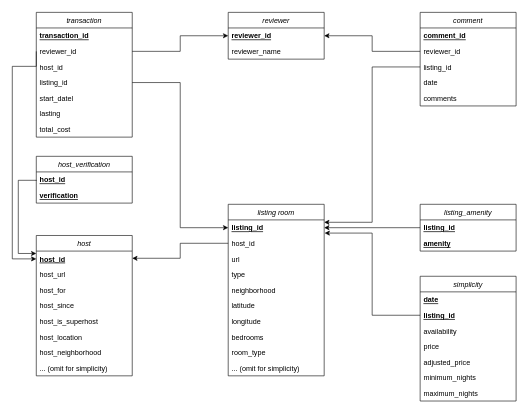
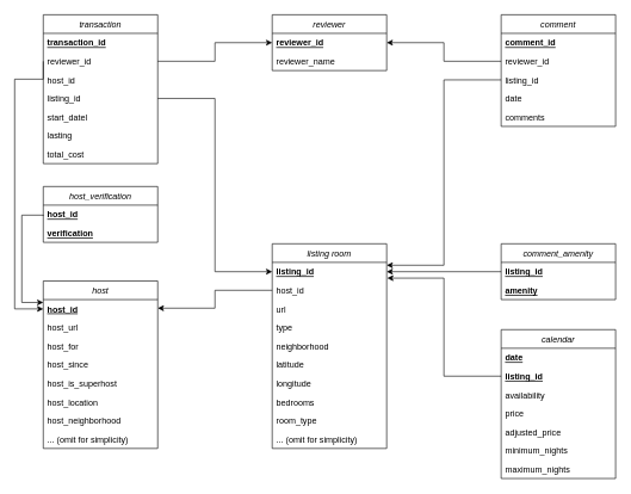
  <mxCell id="0" />
  <mxCell id="1" parent="0" />
  <mxCell id="2" value="transaction" style="swimlane;fontStyle=2;align=center;verticalAlign=top;childLayout=stackLayout;horizontal=1;startSize=26;horizontalStack=0;resizeParent=1;resizeLast=0;collapsible=1;marginBottom=0;rounded=0;shadow=0;strokeWidth=1;" parent="1" vertex="1"><mxGeometry x="60" y="20" width="160" height="208" as="geometry"><mxRectangle x="230" y="140" width="160" height="26" as="alternateBounds" /></mxGeometry></mxCell>
  <mxCell id="3" value="transaction_id" style="text;align=left;verticalAlign=top;spacingLeft=4;spacingRight=4;overflow=hidden;rotatable=0;points=[[0,0.5],[1,0.5]];portConstraint=eastwest;fontStyle=5" parent="2" vertex="1"><mxGeometry y="26" width="160" height="26" as="geometry" /></mxCell>
  <mxCell id="4" value="reviewer_id" style="text;align=left;verticalAlign=top;spacingLeft=4;spacingRight=4;overflow=hidden;rotatable=0;points=[[0,0.5],[1,0.5]];portConstraint=eastwest;rounded=0;shadow=0;html=0;" parent="2" vertex="1"><mxGeometry y="52" width="160" height="26" as="geometry" /></mxCell>
  <mxCell id="5" value="host_id" style="text;align=left;verticalAlign=top;spacingLeft=4;spacingRight=4;overflow=hidden;rotatable=0;points=[[0,0.5],[1,0.5]];portConstraint=eastwest;rounded=0;shadow=0;html=0;" parent="2" vertex="1"><mxGeometry y="78" width="160" height="26" as="geometry" /></mxCell>
  <mxCell id="6" value="listing_id" style="text;align=left;verticalAlign=top;spacingLeft=4;spacingRight=4;overflow=hidden;rotatable=0;points=[[0,0.5],[1,0.5]];portConstraint=eastwest;rounded=0;shadow=0;html=0;" parent="2" vertex="1"><mxGeometry y="104" width="160" height="26" as="geometry" /></mxCell>
  <mxCell id="7" value="start_datel" style="text;align=left;verticalAlign=top;spacingLeft=4;spacingRight=4;overflow=hidden;rotatable=0;points=[[0,0.5],[1,0.5]];portConstraint=eastwest;rounded=0;shadow=0;html=0;" parent="2" vertex="1"><mxGeometry y="130" width="160" height="26" as="geometry" /></mxCell>
  <mxCell id="8" value="lasting" style="text;align=left;verticalAlign=top;spacingLeft=4;spacingRight=4;overflow=hidden;rotatable=0;points=[[0,0.5],[1,0.5]];portConstraint=eastwest;rounded=0;shadow=0;html=0;" parent="2" vertex="1"><mxGeometry y="156" width="160" height="26" as="geometry" /></mxCell>
  <mxCell id="9" value="total_cost" style="text;align=left;verticalAlign=top;spacingLeft=4;spacingRight=4;overflow=hidden;rotatable=0;points=[[0,0.5],[1,0.5]];portConstraint=eastwest;rounded=0;shadow=0;html=0;" parent="2" vertex="1"><mxGeometry y="182" width="160" height="26" as="geometry" /></mxCell>
  <mxCell id="10" value="host" style="swimlane;fontStyle=2;align=center;verticalAlign=top;childLayout=stackLayout;horizontal=1;startSize=26;horizontalStack=0;resizeParent=1;resizeLast=0;collapsible=1;marginBottom=0;rounded=0;shadow=0;strokeWidth=1;" parent="1" vertex="1"><mxGeometry x="60" y="392" width="160" height="234" as="geometry"><mxRectangle x="230" y="140" width="160" height="26" as="alternateBounds" /></mxGeometry></mxCell>
  <mxCell id="11" value="host_id" style="text;align=left;verticalAlign=top;spacingLeft=4;spacingRight=4;overflow=hidden;rotatable=0;points=[[0,0.5],[1,0.5]];portConstraint=eastwest;fontStyle=5" parent="10" vertex="1"><mxGeometry y="26" width="160" height="26" as="geometry" /></mxCell>
  <mxCell id="12" value="host_url" style="text;align=left;verticalAlign=top;spacingLeft=4;spacingRight=4;overflow=hidden;rotatable=0;points=[[0,0.5],[1,0.5]];portConstraint=eastwest;rounded=0;shadow=0;html=0;" parent="10" vertex="1"><mxGeometry y="52" width="160" height="26" as="geometry" /></mxCell>
  <mxCell id="13" value="host_for" style="text;align=left;verticalAlign=top;spacingLeft=4;spacingRight=4;overflow=hidden;rotatable=0;points=[[0,0.5],[1,0.5]];portConstraint=eastwest;rounded=0;shadow=0;html=0;" parent="10" vertex="1"><mxGeometry y="78" width="160" height="26" as="geometry" /></mxCell>
  <mxCell id="14" value="host_since" style="text;align=left;verticalAlign=top;spacingLeft=4;spacingRight=4;overflow=hidden;rotatable=0;points=[[0,0.5],[1,0.5]];portConstraint=eastwest;rounded=0;shadow=0;html=0;" parent="10" vertex="1"><mxGeometry y="104" width="160" height="26" as="geometry" /></mxCell>
  <mxCell id="15" value="host_is_superhost" style="text;align=left;verticalAlign=top;spacingLeft=4;spacingRight=4;overflow=hidden;rotatable=0;points=[[0,0.5],[1,0.5]];portConstraint=eastwest;rounded=0;shadow=0;html=0;" parent="10" vertex="1"><mxGeometry y="130" width="160" height="26" as="geometry" /></mxCell>
  <mxCell id="16" value="host_location" style="text;align=left;verticalAlign=top;spacingLeft=4;spacingRight=4;overflow=hidden;rotatable=0;points=[[0,0.5],[1,0.5]];portConstraint=eastwest;rounded=0;shadow=0;html=0;" parent="10" vertex="1"><mxGeometry y="156" width="160" height="26" as="geometry" /></mxCell>
  <mxCell id="17" value="host_neighborhood" style="text;align=left;verticalAlign=top;spacingLeft=4;spacingRight=4;overflow=hidden;rotatable=0;points=[[0,0.5],[1,0.5]];portConstraint=eastwest;rounded=0;shadow=0;html=0;" parent="10" vertex="1"><mxGeometry y="182" width="160" height="26" as="geometry" /></mxCell>
  <mxCell id="18" value="... (omit for simplicity)" style="text;align=left;verticalAlign=top;spacingLeft=4;spacingRight=4;overflow=hidden;rotatable=0;points=[[0,0.5],[1,0.5]];portConstraint=eastwest;rounded=0;shadow=0;html=0;" parent="10" vertex="1"><mxGeometry y="208" width="160" height="26" as="geometry" /></mxCell>
  <mxCell id="19" value="reviewer" style="swimlane;fontStyle=2;align=center;verticalAlign=top;childLayout=stackLayout;horizontal=1;startSize=26;horizontalStack=0;resizeParent=1;resizeLast=0;collapsible=1;marginBottom=0;rounded=0;shadow=0;strokeWidth=1;" parent="1" vertex="1"><mxGeometry x="380" y="20" width="160" height="78" as="geometry"><mxRectangle x="230" y="140" width="160" height="26" as="alternateBounds" /></mxGeometry></mxCell>
  <mxCell id="20" value="reviewer_id" style="text;align=left;verticalAlign=top;spacingLeft=4;spacingRight=4;overflow=hidden;rotatable=0;points=[[0,0.5],[1,0.5]];portConstraint=eastwest;fontStyle=5" parent="19" vertex="1"><mxGeometry y="26" width="160" height="26" as="geometry" /></mxCell>
  <mxCell id="21" value="reviewer_name" style="text;align=left;verticalAlign=top;spacingLeft=4;spacingRight=4;overflow=hidden;rotatable=0;points=[[0,0.5],[1,0.5]];portConstraint=eastwest;rounded=0;shadow=0;html=0;" parent="19" vertex="1"><mxGeometry y="52" width="160" height="26" as="geometry" /></mxCell>
  <mxCell id="22" value="listing room" style="swimlane;fontStyle=2;align=center;verticalAlign=top;childLayout=stackLayout;horizontal=1;startSize=26;horizontalStack=0;resizeParent=1;resizeLast=0;collapsible=1;marginBottom=0;rounded=0;shadow=0;strokeWidth=1;" parent="1" vertex="1"><mxGeometry x="380" y="340" width="160" height="286" as="geometry"><mxRectangle x="230" y="140" width="160" height="26" as="alternateBounds" /></mxGeometry></mxCell>
  <mxCell id="23" value="listing_id" style="text;align=left;verticalAlign=top;spacingLeft=4;spacingRight=4;overflow=hidden;rotatable=0;points=[[0,0.5],[1,0.5]];portConstraint=eastwest;fontStyle=5" parent="22" vertex="1"><mxGeometry y="26" width="160" height="26" as="geometry" /></mxCell>
  <mxCell id="24" value="host_id" style="text;align=left;verticalAlign=top;spacingLeft=4;spacingRight=4;overflow=hidden;rotatable=0;points=[[0,0.5],[1,0.5]];portConstraint=eastwest;rounded=0;shadow=0;html=0;" parent="22" vertex="1"><mxGeometry y="52" width="160" height="26" as="geometry" /></mxCell>
  <mxCell id="25" value="url" style="text;align=left;verticalAlign=top;spacingLeft=4;spacingRight=4;overflow=hidden;rotatable=0;points=[[0,0.5],[1,0.5]];portConstraint=eastwest;rounded=0;shadow=0;html=0;" parent="22" vertex="1"><mxGeometry y="78" width="160" height="26" as="geometry" /></mxCell>
  <mxCell id="26" value="type" style="text;align=left;verticalAlign=top;spacingLeft=4;spacingRight=4;overflow=hidden;rotatable=0;points=[[0,0.5],[1,0.5]];portConstraint=eastwest;rounded=0;shadow=0;html=0;" parent="22" vertex="1"><mxGeometry y="104" width="160" height="26" as="geometry" /></mxCell>
  <mxCell id="27" value="neighborhood" style="text;align=left;verticalAlign=top;spacingLeft=4;spacingRight=4;overflow=hidden;rotatable=0;points=[[0,0.5],[1,0.5]];portConstraint=eastwest;rounded=0;shadow=0;html=0;" parent="22" vertex="1"><mxGeometry y="130" width="160" height="26" as="geometry" /></mxCell>
  <mxCell id="28" value="latitude" style="text;align=left;verticalAlign=top;spacingLeft=4;spacingRight=4;overflow=hidden;rotatable=0;points=[[0,0.5],[1,0.5]];portConstraint=eastwest;rounded=0;shadow=0;html=0;" parent="22" vertex="1"><mxGeometry y="156" width="160" height="26" as="geometry" /></mxCell>
  <mxCell id="29" value="longitude" style="text;align=left;verticalAlign=top;spacingLeft=4;spacingRight=4;overflow=hidden;rotatable=0;points=[[0,0.5],[1,0.5]];portConstraint=eastwest;rounded=0;shadow=0;html=0;" parent="22" vertex="1"><mxGeometry y="182" width="160" height="26" as="geometry" /></mxCell>
  <mxCell id="30" value="bedrooms" style="text;align=left;verticalAlign=top;spacingLeft=4;spacingRight=4;overflow=hidden;rotatable=0;points=[[0,0.5],[1,0.5]];portConstraint=eastwest;rounded=0;shadow=0;html=0;" parent="22" vertex="1"><mxGeometry y="208" width="160" height="26" as="geometry" /></mxCell>
  <mxCell id="31" value="room_type" style="text;align=left;verticalAlign=top;spacingLeft=4;spacingRight=4;overflow=hidden;rotatable=0;points=[[0,0.5],[1,0.5]];portConstraint=eastwest;rounded=0;shadow=0;html=0;" parent="22" vertex="1"><mxGeometry y="234" width="160" height="26" as="geometry" /></mxCell>
  <mxCell id="32" value="... (omit for simplicity)" style="text;align=left;verticalAlign=top;spacingLeft=4;spacingRight=4;overflow=hidden;rotatable=0;points=[[0,0.5],[1,0.5]];portConstraint=eastwest;rounded=0;shadow=0;html=0;" parent="22" vertex="1"><mxGeometry y="260" width="160" height="26" as="geometry" /></mxCell>
- <mxCell id="33" value="listing_amenity" style="swimlane;fontStyle=2;align=center;verticalAlign=top;childLayout=stackLayout;horizontal=1;startSize=26;horizontalStack=0;resizeParent=1;resizeLast=0;collapsible=1;marginBottom=0;rounded=0;shadow=0;strokeWidth=1;" parent="1" vertex="1"><mxGeometry x="700" y="340" width="160" height="78" as="geometry"><mxRectangle x="230" y="140" width="160" height="26" as="alternateBounds" /></mxGeometry></mxCell>
+ <mxCell id="33" value="comment_amenity" style="swimlane;fontStyle=2;align=center;verticalAlign=top;childLayout=stackLayout;horizontal=1;startSize=26;horizontalStack=0;resizeParent=1;resizeLast=0;collapsible=1;marginBottom=0;rounded=0;shadow=0;strokeWidth=1;" parent="1" vertex="1"><mxGeometry x="700" y="340" width="160" height="78" as="geometry"><mxRectangle x="230" y="140" width="160" height="26" as="alternateBounds" /></mxGeometry></mxCell>
  <mxCell id="34" value="listing_id" style="text;align=left;verticalAlign=top;spacingLeft=4;spacingRight=4;overflow=hidden;rotatable=0;points=[[0,0.5],[1,0.5]];portConstraint=eastwest;fontStyle=5" parent="33" vertex="1"><mxGeometry y="26" width="160" height="26" as="geometry" /></mxCell>
  <mxCell id="35" value="amenity" style="text;align=left;verticalAlign=top;spacingLeft=4;spacingRight=4;overflow=hidden;rotatable=0;points=[[0,0.5],[1,0.5]];portConstraint=eastwest;rounded=0;shadow=0;html=0;fontStyle=5" parent="33" vertex="1"><mxGeometry y="52" width="160" height="26" as="geometry" /></mxCell>
- <mxCell id="36" value="simplicity" style="swimlane;fontStyle=2;align=center;verticalAlign=top;childLayout=stackLayout;horizontal=1;startSize=26;horizontalStack=0;resizeParent=1;resizeLast=0;collapsible=1;marginBottom=0;rounded=0;shadow=0;strokeWidth=1;" parent="1" vertex="1"><mxGeometry x="700" y="460" width="160" height="208" as="geometry"><mxRectangle x="230" y="140" width="160" height="26" as="alternateBounds" /></mxGeometry></mxCell>
+ <mxCell id="36" value="calendar" style="swimlane;fontStyle=2;align=center;verticalAlign=top;childLayout=stackLayout;horizontal=1;startSize=26;horizontalStack=0;resizeParent=1;resizeLast=0;collapsible=1;marginBottom=0;rounded=0;shadow=0;strokeWidth=1;" parent="1" vertex="1"><mxGeometry x="700" y="460" width="160" height="208" as="geometry"><mxRectangle x="230" y="140" width="160" height="26" as="alternateBounds" /></mxGeometry></mxCell>
  <mxCell id="37" value="date" style="text;align=left;verticalAlign=top;spacingLeft=4;spacingRight=4;overflow=hidden;rotatable=0;points=[[0,0.5],[1,0.5]];portConstraint=eastwest;fontStyle=5" parent="36" vertex="1"><mxGeometry y="26" width="160" height="26" as="geometry" /></mxCell>
  <mxCell id="38" value="listing_id" style="text;align=left;verticalAlign=top;spacingLeft=4;spacingRight=4;overflow=hidden;rotatable=0;points=[[0,0.5],[1,0.5]];portConstraint=eastwest;rounded=0;shadow=0;html=0;fontStyle=5" parent="36" vertex="1"><mxGeometry y="52" width="160" height="26" as="geometry" /></mxCell>
  <mxCell id="39" value="availability" style="text;align=left;verticalAlign=top;spacingLeft=4;spacingRight=4;overflow=hidden;rotatable=0;points=[[0,0.5],[1,0.5]];portConstraint=eastwest;rounded=0;shadow=0;html=0;" parent="36" vertex="1"><mxGeometry y="78" width="160" height="26" as="geometry" /></mxCell>
  <mxCell id="40" value="price" style="text;align=left;verticalAlign=top;spacingLeft=4;spacingRight=4;overflow=hidden;rotatable=0;points=[[0,0.5],[1,0.5]];portConstraint=eastwest;rounded=0;shadow=0;html=0;" parent="36" vertex="1"><mxGeometry y="104" width="160" height="26" as="geometry" /></mxCell>
  <mxCell id="41" value="adjusted_price" style="text;align=left;verticalAlign=top;spacingLeft=4;spacingRight=4;overflow=hidden;rotatable=0;points=[[0,0.5],[1,0.5]];portConstraint=eastwest;rounded=0;shadow=0;html=0;" parent="36" vertex="1"><mxGeometry y="130" width="160" height="26" as="geometry" /></mxCell>
  <mxCell id="42" value="minimum_nights" style="text;align=left;verticalAlign=top;spacingLeft=4;spacingRight=4;overflow=hidden;rotatable=0;points=[[0,0.5],[1,0.5]];portConstraint=eastwest;rounded=0;shadow=0;html=0;" parent="36" vertex="1"><mxGeometry y="156" width="160" height="26" as="geometry" /></mxCell>
  <mxCell id="43" value="maximum_nights" style="text;align=left;verticalAlign=top;spacingLeft=4;spacingRight=4;overflow=hidden;rotatable=0;points=[[0,0.5],[1,0.5]];portConstraint=eastwest;rounded=0;shadow=0;html=0;" parent="36" vertex="1"><mxGeometry y="182" width="160" height="26" as="geometry" /></mxCell>
  <mxCell id="44" value="comment" style="swimlane;fontStyle=2;align=center;verticalAlign=top;childLayout=stackLayout;horizontal=1;startSize=26;horizontalStack=0;resizeParent=1;resizeLast=0;collapsible=1;marginBottom=0;rounded=0;shadow=0;strokeWidth=1;" parent="1" vertex="1"><mxGeometry x="700" y="20" width="160" height="156" as="geometry"><mxRectangle x="230" y="140" width="160" height="26" as="alternateBounds" /></mxGeometry></mxCell>
  <mxCell id="45" value="comment_id" style="text;align=left;verticalAlign=top;spacingLeft=4;spacingRight=4;overflow=hidden;rotatable=0;points=[[0,0.5],[1,0.5]];portConstraint=eastwest;fontStyle=5" parent="44" vertex="1"><mxGeometry y="26" width="160" height="26" as="geometry" /></mxCell>
  <mxCell id="46" value="reviewer_id" style="text;align=left;verticalAlign=top;spacingLeft=4;spacingRight=4;overflow=hidden;rotatable=0;points=[[0,0.5],[1,0.5]];portConstraint=eastwest;rounded=0;shadow=0;html=0;" parent="44" vertex="1"><mxGeometry y="52" width="160" height="26" as="geometry" /></mxCell>
  <mxCell id="47" value="listing_id" style="text;align=left;verticalAlign=top;spacingLeft=4;spacingRight=4;overflow=hidden;rotatable=0;points=[[0,0.5],[1,0.5]];portConstraint=eastwest;rounded=0;shadow=0;html=0;" parent="44" vertex="1"><mxGeometry y="78" width="160" height="26" as="geometry" /></mxCell>
  <mxCell id="48" value="date" style="text;align=left;verticalAlign=top;spacingLeft=4;spacingRight=4;overflow=hidden;rotatable=0;points=[[0,0.5],[1,0.5]];portConstraint=eastwest;rounded=0;shadow=0;html=0;" parent="44" vertex="1"><mxGeometry y="104" width="160" height="26" as="geometry" /></mxCell>
  <mxCell id="49" value="comments" style="text;align=left;verticalAlign=top;spacingLeft=4;spacingRight=4;overflow=hidden;rotatable=0;points=[[0,0.5],[1,0.5]];portConstraint=eastwest;rounded=0;shadow=0;html=0;" parent="44" vertex="1"><mxGeometry y="130" width="160" height="26" as="geometry" /></mxCell>
  <mxCell id="50" style="edgeStyle=orthogonalEdgeStyle;rounded=0;orthogonalLoop=1;jettySize=auto;html=1;exitX=1;exitY=0.5;exitDx=0;exitDy=0;" parent="1" source="4" target="20" edge="1"><mxGeometry relative="1" as="geometry" /></mxCell>
  <mxCell id="51" style="edgeStyle=orthogonalEdgeStyle;rounded=0;orthogonalLoop=1;jettySize=auto;html=1;exitX=1;exitY=0.5;exitDx=0;exitDy=0;entryX=0;entryY=0.5;entryDx=0;entryDy=0;" parent="1" source="6" target="23" edge="1"><mxGeometry relative="1" as="geometry"><Array as="points"><mxPoint x="300" y="137" /><mxPoint x="300" y="379" /></Array></mxGeometry></mxCell>
  <mxCell id="52" style="edgeStyle=orthogonalEdgeStyle;rounded=0;orthogonalLoop=1;jettySize=auto;html=1;" parent="1" source="24" edge="1"><mxGeometry relative="1" as="geometry"><Array as="points"><mxPoint x="300" y="405" /><mxPoint x="300" y="430" /></Array><mxPoint x="220" y="430" as="targetPoint" /></mxGeometry></mxCell>
  <mxCell id="53" style="edgeStyle=orthogonalEdgeStyle;rounded=0;orthogonalLoop=1;jettySize=auto;html=1;exitX=0;exitY=0.5;exitDx=0;exitDy=0;entryX=1;entryY=0.5;entryDx=0;entryDy=0;" parent="1" source="46" target="20" edge="1"><mxGeometry relative="1" as="geometry" /></mxCell>
  <mxCell id="54" style="edgeStyle=orthogonalEdgeStyle;rounded=0;orthogonalLoop=1;jettySize=auto;html=1;exitX=0;exitY=0.5;exitDx=0;exitDy=0;" parent="1" source="47" edge="1"><mxGeometry relative="1" as="geometry"><Array as="points"><mxPoint x="620" y="111" /><mxPoint x="620" y="370" /><mxPoint x="540" y="370" /></Array><mxPoint x="540" y="370" as="targetPoint" /></mxGeometry></mxCell>
  <mxCell id="55" style="edgeStyle=orthogonalEdgeStyle;rounded=0;orthogonalLoop=1;jettySize=auto;html=1;exitX=0;exitY=0.5;exitDx=0;exitDy=0;entryX=1;entryY=0.5;entryDx=0;entryDy=0;" parent="1" source="34" target="23" edge="1"><mxGeometry relative="1" as="geometry" /></mxCell>
  <mxCell id="56" style="edgeStyle=orthogonalEdgeStyle;rounded=0;orthogonalLoop=1;jettySize=auto;html=1;entryX=1.005;entryY=0.846;entryDx=0;entryDy=0;entryPerimeter=0;" parent="1" source="38" target="23" edge="1"><mxGeometry relative="1" as="geometry"><Array as="points"><mxPoint x="620" y="525" /><mxPoint x="620" y="388" /></Array></mxGeometry></mxCell>
  <mxCell id="57" style="edgeStyle=orthogonalEdgeStyle;rounded=0;orthogonalLoop=1;jettySize=auto;html=1;exitX=0;exitY=0.5;exitDx=0;exitDy=0;entryX=0;entryY=0.5;entryDx=0;entryDy=0;" parent="1" source="4" target="11" edge="1"><mxGeometry relative="1" as="geometry"><mxPoint x="50" y="430" as="targetPoint" /><Array as="points"><mxPoint x="60" y="110" /><mxPoint x="20" y="110" /><mxPoint x="20" y="431" /></Array></mxGeometry></mxCell>
  <mxCell id="58" value="host_verification" style="swimlane;fontStyle=2;align=center;verticalAlign=top;childLayout=stackLayout;horizontal=1;startSize=26;horizontalStack=0;resizeParent=1;resizeLast=0;collapsible=1;marginBottom=0;rounded=0;shadow=0;strokeWidth=1;" parent="1" vertex="1"><mxGeometry x="60" y="260" width="160" height="78" as="geometry"><mxRectangle x="230" y="140" width="160" height="26" as="alternateBounds" /></mxGeometry></mxCell>
  <mxCell id="59" value="host_id" style="text;align=left;verticalAlign=top;spacingLeft=4;spacingRight=4;overflow=hidden;rotatable=0;points=[[0,0.5],[1,0.5]];portConstraint=eastwest;fontStyle=5" parent="58" vertex="1"><mxGeometry y="26" width="160" height="26" as="geometry" /></mxCell>
  <mxCell id="60" value="verification" style="text;align=left;verticalAlign=top;spacingLeft=4;spacingRight=4;overflow=hidden;rotatable=0;points=[[0,0.5],[1,0.5]];portConstraint=eastwest;rounded=0;shadow=0;html=0;fontStyle=5" parent="58" vertex="1"><mxGeometry y="52" width="160" height="26" as="geometry" /></mxCell>
  <mxCell id="61" style="edgeStyle=orthogonalEdgeStyle;rounded=0;orthogonalLoop=1;jettySize=auto;html=1;entryX=0;entryY=0.077;entryDx=0;entryDy=0;entryPerimeter=0;" parent="1" edge="1"><mxGeometry relative="1" as="geometry"><mxPoint x="60" y="301" as="sourcePoint" /><mxPoint x="60" y="422.002" as="targetPoint" /><Array as="points"><mxPoint x="60" y="300" /><mxPoint x="30" y="300" /><mxPoint x="30" y="422" /></Array></mxGeometry></mxCell>
